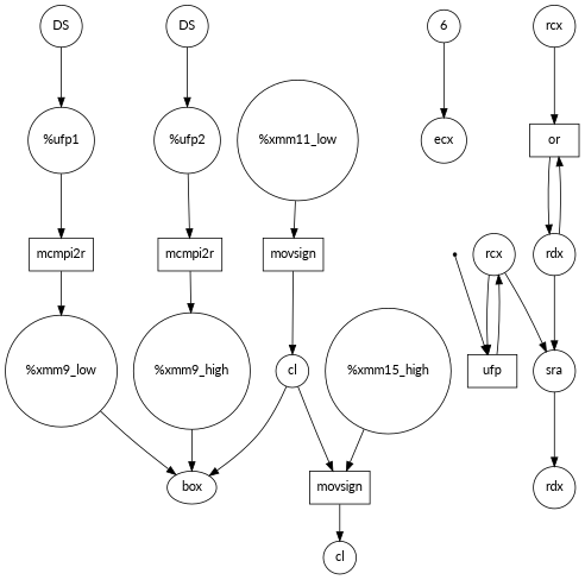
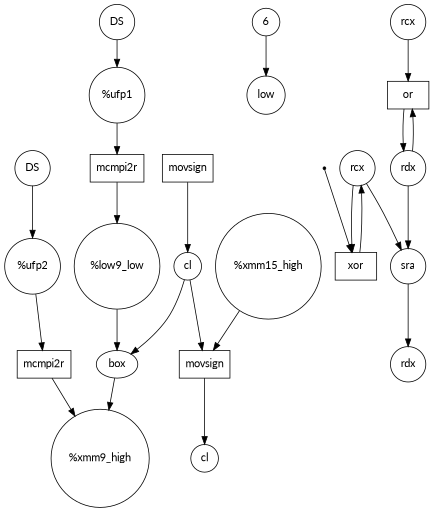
  digraph {
    fontname=Lato
    node [fontname=Lato shape=circle]
    edge [fontname=Lato]
    n1 [label="%ufp1"]
    n2 [label=mcmpi2r shape=box]
-   n3 [label="%xmm9_low"]
+   n3 [label="%low9_low"]
    n4 [label=DS]
    n5 [label="%ufp2"]
    n6 [label=mcmpi2r shape=box]
    n7 [label="%xmm9_high"]
    n8 [label=DS]
    box [shape=""]
    n10 [label=6]
-   n11 [label=ecx]
+   n11 [label=low]
    n12 [label=movsign shape=box]
    n13 [label=cl]
    n14 [label=movsign shape=box]
    n15 [label=cl]
-   n16 [label="%xmm11_low"]
    n17 [label="%xmm15_high"]
    n18 [label=or shape=box]
    n19 [label=rdx]
    n20 [label=sra]
    n21 [label=rdx]
    n22 [label=rcx]
-   n23 [label=ufp shape=box]
+   n23 [label=xor shape=box]
    n24 [label=rcx]
    n25 [label=rax shape=point]
    n1 -> n2
    n2 -> n3
    n3 -> box
    n4 -> n1
    n5 -> n6
    n6 -> n7
-   n7 -> box
+   box -> n7
    n8 -> n5
    n10 -> n11
    n12 -> n13
    n13 -> box
    n13 -> n14
    n14 -> n15
-   n16 -> n12
    n17 -> n14
    n18 -> n19
    n19 -> n18
    n19 -> n20
    n20 -> n21
    n22 -> n18
    n23 -> n24
    n24 -> n20
    n24 -> n23
    n25 -> n23
  }
